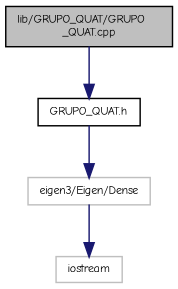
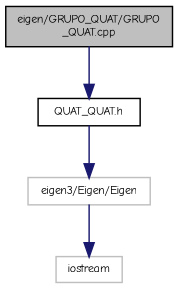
  digraph {
    fontname="Comic Neue"
    node [color=black fontname="Comic Neue" fontsize=8 shape=record]
    edge [color=midnightblue fontname="Comic Neue" fontsize=8 labelfontname=DejaVuSansMono labelfontsize=8 style=solid]
-   n1 [fillcolor=grey75 fontcolor=black height=0.2 label="lib/GRUPO_QUAT/GRUPO\l_QUAT.cpp" style=filled width=0.4]
-   n2 [height=0.2 label="GRUPO_QUAT.h" width=0.4]
-   n3 [color=grey75 height=0.2 label="eigen3/Eigen/Dense" width=0.4]
+   n1 [fillcolor=grey75 fontcolor=black height=0.2 label="eigen/GRUPO_QUAT/GRUPO\l_QUAT.cpp" style=filled width=0.4]
+   n2 [height=0.2 label="QUAT_QUAT.h" width=0.4]
+   n3 [color=grey75 height=0.2 label="eigen3/Eigen/Eigen" width=0.4]
    n4 [color=grey75 height=0.2 label=iostream width=0.4]
    n1 -> n2
    n2 -> n3
    n3 -> n4
  }
